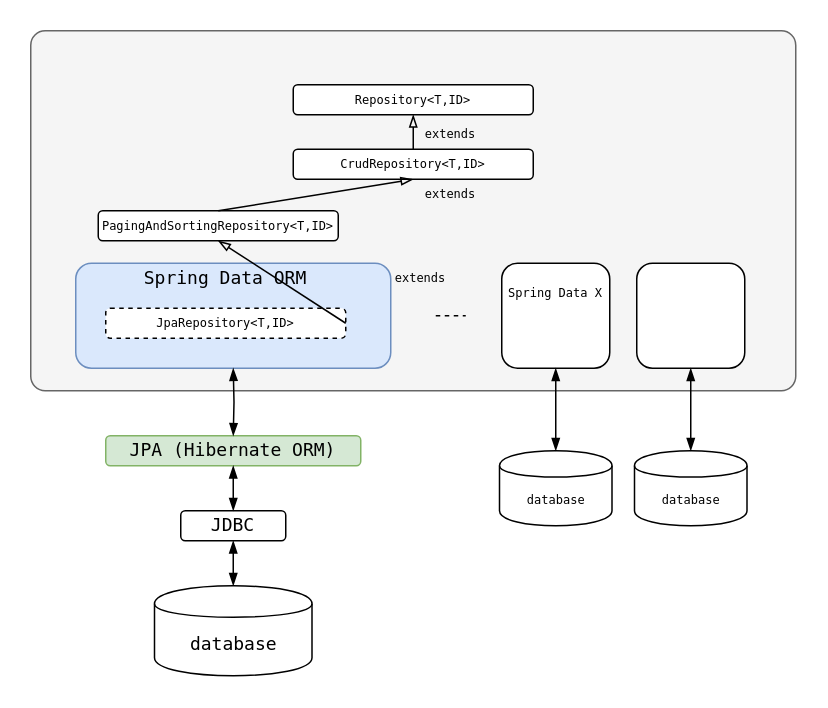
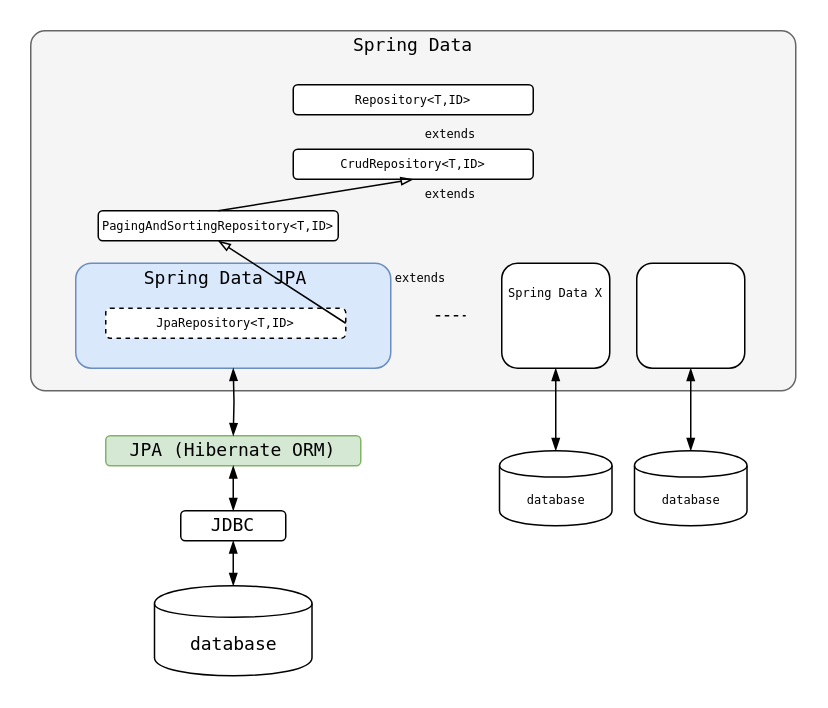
  <mxCell id="0" />
  <mxCell id="1" parent="0" />
  <mxCell id="2" value="" style="rounded=1;whiteSpace=wrap;html=1;arcSize=4;fillColor=#f5f5f5;strokeColor=#666666;fontColor=#333333;" vertex="1" parent="1"><mxGeometry x="20" y="20" width="510" height="240" as="geometry" /></mxCell>
  <mxCell id="3" value="" style="edgeStyle=orthogonalEdgeStyle;rounded=0;orthogonalLoop=1;jettySize=auto;html=1;startArrow=blockThin;startFill=1;endArrow=blockThin;endFill=1;entryX=0.5;entryY=1;entryDx=0;entryDy=0;" edge="1" parent="1" source="4" target="5"><mxGeometry relative="1" as="geometry"><mxPoint x="155" y="360" as="targetPoint" /></mxGeometry></mxCell>
  <mxCell id="4" value="&lt;pre&gt;database&lt;/pre&gt;" style="shape=cylinder;whiteSpace=wrap;html=1;boundedLbl=1;backgroundOutline=1;" vertex="1" parent="1"><mxGeometry x="102.5" y="390" width="105" height="60" as="geometry" /></mxCell>
  <mxCell id="5" value="&lt;pre&gt;JDBC&lt;/pre&gt;" style="rounded=1;whiteSpace=wrap;html=1;" vertex="1" parent="1"><mxGeometry x="120" y="340" width="70" height="20" as="geometry" /></mxCell>
  <mxCell id="6" value="&lt;pre&gt;JPA (Hibernate ORM)&lt;/pre&gt;" style="rounded=1;whiteSpace=wrap;html=1;fillColor=#d5e8d4;strokeColor=#82b366;" vertex="1" parent="1"><mxGeometry x="70" y="290" width="170" height="20" as="geometry" /></mxCell>
  <mxCell id="7" value="" style="rounded=1;whiteSpace=wrap;html=1;fillColor=#dae8fc;strokeColor=#6c8ebf;" vertex="1" parent="1"><mxGeometry x="50" y="175" width="210" height="70" as="geometry" /></mxCell>
- <mxCell id="8" value="&lt;pre&gt;Spring Data ORM&lt;/pre&gt;" style="text;html=1;strokeColor=none;fillColor=none;align=center;verticalAlign=middle;whiteSpace=wrap;rounded=0;" vertex="1" parent="1"><mxGeometry x="96.25" y="175" width="107.5" height="20" as="geometry" /></mxCell>
+ <mxCell id="8" value="&lt;pre&gt;Spring Data JPA&lt;/pre&gt;" style="text;html=1;strokeColor=none;fillColor=none;align=center;verticalAlign=middle;whiteSpace=wrap;rounded=0;" vertex="1" parent="1"><mxGeometry x="96.25" y="175" width="107.5" height="20" as="geometry" /></mxCell>
+ <mxCell id="9" value="&lt;pre&gt;Spring Data&lt;/pre&gt;" style="text;html=1;strokeColor=none;fillColor=none;align=center;verticalAlign=middle;whiteSpace=wrap;rounded=0;" vertex="1" parent="1"><mxGeometry x="221.25" y="20" width="107.5" height="20" as="geometry" /></mxCell>
  <mxCell id="10" value="&lt;pre title=&quot;Interface JpaRepository&quot; class=&quot;title&quot; style=&quot;font-size: 8px&quot;&gt;&lt;span style=&quot;font-weight: normal&quot;&gt;Repository&amp;lt;T,ID&amp;gt;&lt;/span&gt;&lt;/pre&gt;" style="rounded=1;whiteSpace=wrap;html=1;" vertex="1" parent="1"><mxGeometry x="195" y="56" width="160" height="20" as="geometry" /></mxCell>
  <mxCell id="11" value="&lt;pre title=&quot;Interface JpaRepository&quot; class=&quot;title&quot; style=&quot;font-size: 8px&quot;&gt;&lt;span style=&quot;font-weight: normal&quot;&gt;CrudRepository&amp;lt;T,ID&amp;gt;&lt;/span&gt;&lt;/pre&gt;" style="rounded=1;whiteSpace=wrap;html=1;" vertex="1" parent="1"><mxGeometry x="195" y="99" width="160" height="20" as="geometry" /></mxCell>
  <mxCell id="12" value="&lt;pre title=&quot;Interface JpaRepository&quot; class=&quot;title&quot; style=&quot;font-size: 8px&quot;&gt;&lt;span style=&quot;font-weight: normal&quot;&gt;PagingAndSortingRepository&amp;lt;T,ID&amp;gt;&lt;/span&gt;&lt;/pre&gt;" style="rounded=1;whiteSpace=wrap;html=1;" vertex="1" parent="1"><mxGeometry x="65" y="140" width="160" height="20" as="geometry" /></mxCell>
  <mxCell id="13" value="&lt;pre title=&quot;Interface JpaRepository&quot; class=&quot;title&quot; style=&quot;font-size: 8px&quot;&gt;&lt;font style=&quot;font-size: 8px&quot;&gt;&lt;span style=&quot;font-weight: normal&quot;&gt;JpaRepository&amp;lt;T,ID&amp;gt;&lt;/span&gt;&lt;/font&gt;&lt;/pre&gt;" style="rounded=1;whiteSpace=wrap;html=1;dashed=1;" vertex="1" parent="1"><mxGeometry x="70" y="205" width="160" height="20" as="geometry" /></mxCell>
  <mxCell id="14" value="" style="edgeStyle=orthogonalEdgeStyle;rounded=0;orthogonalLoop=1;jettySize=auto;html=1;startArrow=blockThin;startFill=1;endArrow=blockThin;endFill=1;entryX=0.5;entryY=1;entryDx=0;entryDy=0;" edge="1" parent="1" target="6"><mxGeometry relative="1" as="geometry"><mxPoint x="155" y="340" as="sourcePoint" /><mxPoint x="165" y="370" as="targetPoint" /></mxGeometry></mxCell>
  <mxCell id="15" value="" style="edgeStyle=orthogonalEdgeStyle;rounded=0;orthogonalLoop=1;jettySize=auto;html=1;startArrow=blockThin;startFill=1;endArrow=blockThin;endFill=1;entryX=0.5;entryY=1;entryDx=0;entryDy=0;" edge="1" parent="1" target="7"><mxGeometry relative="1" as="geometry"><mxPoint x="155" y="290" as="sourcePoint" /><mxPoint x="175" y="380" as="targetPoint" /></mxGeometry></mxCell>
  <mxCell id="16" value="" style="endArrow=blockThin;html=1;exitX=0.5;exitY=0;exitDx=0;exitDy=0;entryX=0.5;entryY=1;entryDx=0;entryDy=0;endFill=0;" edge="1" parent="1" source="12" target="11"><mxGeometry width="50" height="50" relative="1" as="geometry"><mxPoint x="240" y="140" as="sourcePoint" /><mxPoint x="290" y="90" as="targetPoint" /></mxGeometry></mxCell>
  <mxCell id="17" value="&lt;pre style=&quot;font-size: 8px&quot;&gt;&lt;font style=&quot;font-size: 8px&quot;&gt;extends&lt;/font&gt;&lt;/pre&gt;" style="text;html=1;strokeColor=none;fillColor=none;align=center;verticalAlign=middle;whiteSpace=wrap;rounded=0;" vertex="1" parent="1"><mxGeometry x="280" y="119" width="40" height="20" as="geometry" /></mxCell>
- <mxCell id="18" value="" style="endArrow=blockThin;html=1;exitX=0.5;exitY=0;exitDx=0;exitDy=0;entryX=0.5;entryY=1;entryDx=0;entryDy=0;endFill=0;" edge="1" parent="1" source="11" target="10"><mxGeometry width="50" height="50" relative="1" as="geometry"><mxPoint x="275" y="80" as="sourcePoint" /><mxPoint x="275" y="40" as="targetPoint" /></mxGeometry></mxCell>
  <mxCell id="19" value="&lt;pre style=&quot;font-size: 8px&quot;&gt;&lt;font style=&quot;font-size: 8px&quot;&gt;extends&lt;/font&gt;&lt;/pre&gt;" style="text;html=1;strokeColor=none;fillColor=none;align=center;verticalAlign=middle;whiteSpace=wrap;rounded=0;" vertex="1" parent="1"><mxGeometry x="280" y="79" width="40" height="20" as="geometry" /></mxCell>
  <mxCell id="20" value="" style="endArrow=blockThin;html=1;exitX=1;exitY=0.5;exitDx=0;exitDy=0;entryX=0.5;entryY=1;entryDx=0;entryDy=0;endFill=0;" edge="1" parent="1" source="13" target="12"><mxGeometry width="50" height="50" relative="1" as="geometry"><mxPoint x="285" y="150" as="sourcePoint" /><mxPoint x="285" y="110" as="targetPoint" /></mxGeometry></mxCell>
  <mxCell id="21" value="&lt;pre style=&quot;font-size: 8px&quot;&gt;&lt;font style=&quot;font-size: 8px&quot;&gt;extends&lt;/font&gt;&lt;/pre&gt;" style="text;html=1;strokeColor=none;fillColor=none;align=center;verticalAlign=middle;whiteSpace=wrap;rounded=0;" vertex="1" parent="1"><mxGeometry x="260" y="175" width="40" height="20" as="geometry" /></mxCell>
  <mxCell id="22" value="&lt;pre style=&quot;font-size: 8px&quot;&gt;&lt;font style=&quot;font-size: 8px&quot;&gt;database&lt;/font&gt;&lt;/pre&gt;" style="shape=cylinder;whiteSpace=wrap;html=1;boundedLbl=1;backgroundOutline=1;" vertex="1" parent="1"><mxGeometry x="422.5" y="300" width="75" height="50" as="geometry" /></mxCell>
  <mxCell id="23" value="&lt;pre style=&quot;font-size: 8px&quot;&gt;&lt;font style=&quot;font-size: 8px&quot;&gt;database&lt;/font&gt;&lt;/pre&gt;" style="shape=cylinder;whiteSpace=wrap;html=1;boundedLbl=1;backgroundOutline=1;" vertex="1" parent="1"><mxGeometry x="332.5" y="300" width="75" height="50" as="geometry" /></mxCell>
  <mxCell id="24" value="" style="rounded=1;whiteSpace=wrap;html=1;" vertex="1" parent="1"><mxGeometry x="334" y="175" width="72" height="70" as="geometry" /></mxCell>
  <mxCell id="25" value="" style="rounded=1;whiteSpace=wrap;html=1;" vertex="1" parent="1"><mxGeometry x="424" y="175" width="72" height="70" as="geometry" /></mxCell>
  <mxCell id="26" value="&lt;pre style=&quot;font-size: 8px&quot;&gt;Spring Data X&lt;/pre&gt;" style="text;html=1;strokeColor=none;fillColor=none;align=center;verticalAlign=middle;whiteSpace=wrap;rounded=0;" vertex="1" parent="1"><mxGeometry x="336.25" y="185" width="67.5" height="20" as="geometry" /></mxCell>
  <mxCell id="27" value="" style="endArrow=none;dashed=1;html=1;" edge="1" parent="1"><mxGeometry width="50" height="50" relative="1" as="geometry"><mxPoint x="290" y="210" as="sourcePoint" /><mxPoint x="310" y="210" as="targetPoint" /></mxGeometry></mxCell>
  <mxCell id="28" value="" style="edgeStyle=orthogonalEdgeStyle;rounded=0;orthogonalLoop=1;jettySize=auto;html=1;startArrow=blockThin;startFill=1;endArrow=blockThin;endFill=1;entryX=0.5;entryY=1;entryDx=0;entryDy=0;exitX=0.5;exitY=0;exitDx=0;exitDy=0;" edge="1" parent="1" source="23" target="24"><mxGeometry relative="1" as="geometry"><mxPoint x="165" y="300" as="sourcePoint" /><mxPoint x="165" y="255" as="targetPoint" /></mxGeometry></mxCell>
  <mxCell id="29" value="" style="edgeStyle=orthogonalEdgeStyle;rounded=0;orthogonalLoop=1;jettySize=auto;html=1;startArrow=blockThin;startFill=1;endArrow=blockThin;endFill=1;entryX=0.5;entryY=1;entryDx=0;entryDy=0;exitX=0.5;exitY=0;exitDx=0;exitDy=0;" edge="1" parent="1" source="22" target="25"><mxGeometry relative="1" as="geometry"><mxPoint x="380" y="310" as="sourcePoint" /><mxPoint x="380" y="255" as="targetPoint" /></mxGeometry></mxCell>
